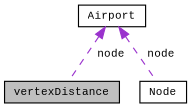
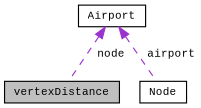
  digraph {
    fontname="Liberation Mono"
    node [color=black fillcolor=white fontname="Liberation Mono" fontsize=10 shape=record style=filled]
    edge [color=darkorchid3 dir=back fontname="Liberation Mono" fontsize=10 labelfontname=Helvetica labelfontsize=10 style=dashed]
    n1 [fillcolor=grey75 fontcolor=black height=0.2 label=vertexDistance width=0.4]
    n2 [height=0.2 label="Node" width=0.4]
    n3 [height=0.2 label=Airport width=0.4]
    n3 -> n1 [label=" node"]
-   n3 -> n2 [label=" node"]
+   n3 -> n2 [label=" airport"]
  }
